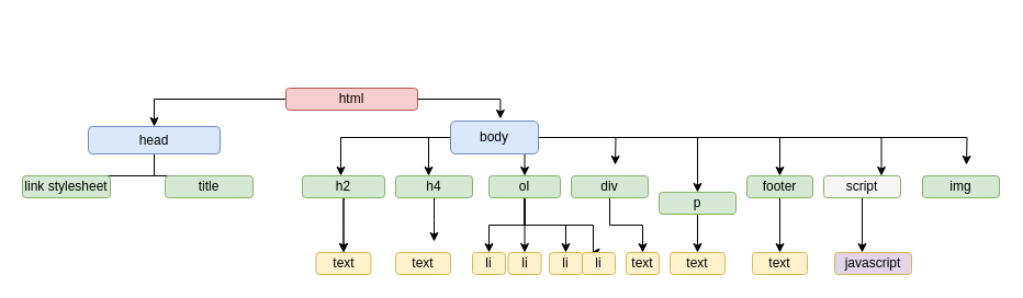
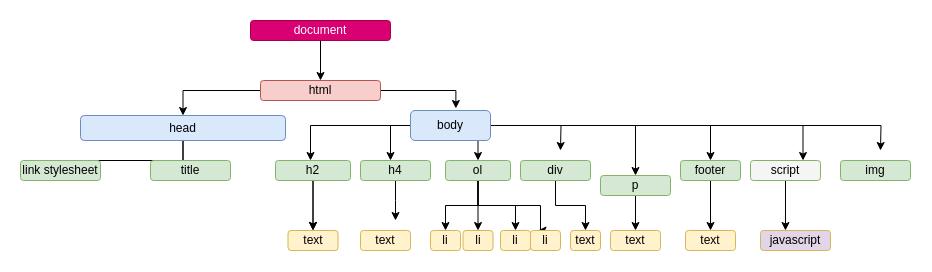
  <mxCell id="0" />
  <mxCell id="1" parent="0" />
+ <mxCell id="2" style="edgeStyle=orthogonalEdgeStyle;rounded=0;orthogonalLoop=1;jettySize=auto;html=1;exitX=0.5;exitY=1;exitDx=0;exitDy=0;" parent="1" source="3" target="6" edge="1"><mxGeometry relative="1" as="geometry" /></mxCell>
+ <mxCell id="3" value="document" style="rounded=1;whiteSpace=wrap;html=1;fillColor=#d80073;strokeColor=#A50040;fontColor=#ffffff;" parent="1" vertex="1"><mxGeometry x="250" y="20" width="140" height="20" as="geometry" /></mxCell>
  <mxCell id="4" style="edgeStyle=orthogonalEdgeStyle;rounded=0;orthogonalLoop=1;jettySize=auto;html=1;exitX=0;exitY=0.5;exitDx=0;exitDy=0;entryX=0.5;entryY=0;entryDx=0;entryDy=0;" parent="1" source="6" target="9" edge="1"><mxGeometry relative="1" as="geometry"><mxPoint x="140" y="90" as="targetPoint" /></mxGeometry></mxCell>
  <mxCell id="5" style="edgeStyle=orthogonalEdgeStyle;rounded=0;orthogonalLoop=1;jettySize=auto;html=1;entryX=0.567;entryY=-0.067;entryDx=0;entryDy=0;entryPerimeter=0;" parent="1" source="6" target="22" edge="1"><mxGeometry relative="1" as="geometry"><mxPoint x="480" y="90" as="targetPoint" /></mxGeometry></mxCell>
  <mxCell id="6" value="html" style="rounded=1;whiteSpace=wrap;html=1;fillColor=#f8cecc;strokeColor=#b85450;" parent="1" vertex="1"><mxGeometry x="260" y="80" width="120" height="20" as="geometry" /></mxCell>
  <mxCell id="7" style="edgeStyle=orthogonalEdgeStyle;rounded=0;orthogonalLoop=1;jettySize=auto;html=1;" parent="1" source="9" edge="1"><mxGeometry relative="1" as="geometry"><mxPoint x="80" y="170" as="targetPoint" /></mxGeometry></mxCell>
  <mxCell id="8" style="edgeStyle=orthogonalEdgeStyle;rounded=0;orthogonalLoop=1;jettySize=auto;html=1;" parent="1" source="9" edge="1"><mxGeometry relative="1" as="geometry"><mxPoint x="180" y="170" as="targetPoint" /></mxGeometry></mxCell>
- <mxCell id="9" value="head" style="rounded=1;whiteSpace=wrap;html=1;fillColor=#dae8fc;strokeColor=#6c8ebf;" parent="1" vertex="1"><mxGeometry x="80" y="115" width="120" height="25" as="geometry" /></mxCell>
+ <mxCell id="9" value="head" style="rounded=1;whiteSpace=wrap;html=1;fillColor=#dae8fc;strokeColor=#6c8ebf;" parent="1" vertex="1"><mxGeometry x="80" y="115" width="205" height="25" as="geometry" /></mxCell>
  <mxCell id="10" value="title" style="rounded=1;whiteSpace=wrap;html=1;fillColor=#d5e8d4;strokeColor=#82b366;" parent="1" vertex="1"><mxGeometry x="150" y="160" width="80" height="20" as="geometry" /></mxCell>
  <mxCell id="11" style="edgeStyle=orthogonalEdgeStyle;rounded=0;orthogonalLoop=1;jettySize=auto;html=1;entryX=0.5;entryY=0;entryDx=0;entryDy=0;" parent="1" source="13" edge="1"><mxGeometry relative="1" as="geometry"><mxPoint x="312.5" y="230" as="targetPoint" /></mxGeometry></mxCell>
  <mxCell id="12" style="edgeStyle=orthogonalEdgeStyle;rounded=0;orthogonalLoop=1;jettySize=auto;html=1;entryX=0.5;entryY=0;entryDx=0;entryDy=0;" parent="1" source="13" target="46" edge="1"><mxGeometry relative="1" as="geometry" /></mxCell>
  <mxCell id="13" value="h2" style="rounded=1;whiteSpace=wrap;html=1;fillColor=#d5e8d4;strokeColor=#82b366;" parent="1" vertex="1"><mxGeometry x="275" y="160" width="75" height="20" as="geometry" /></mxCell>
  <mxCell id="14" style="edgeStyle=orthogonalEdgeStyle;rounded=0;orthogonalLoop=1;jettySize=auto;html=1;" parent="1" source="22" edge="1"><mxGeometry relative="1" as="geometry"><mxPoint x="310" y="160" as="targetPoint" /><Array as="points"><mxPoint x="310" y="125" /></Array></mxGeometry></mxCell>
  <mxCell id="15" style="edgeStyle=orthogonalEdgeStyle;rounded=0;orthogonalLoop=1;jettySize=auto;html=1;" parent="1" source="22" edge="1"><mxGeometry relative="1" as="geometry"><mxPoint x="390" y="160" as="targetPoint" /></mxGeometry></mxCell>
  <mxCell id="16" style="edgeStyle=orthogonalEdgeStyle;rounded=0;orthogonalLoop=1;jettySize=auto;html=1;exitX=0.5;exitY=1;exitDx=0;exitDy=0;entryX=0.5;entryY=0;entryDx=0;entryDy=0;" parent="1" source="22" target="29" edge="1"><mxGeometry relative="1" as="geometry" /></mxCell>
  <mxCell id="17" style="edgeStyle=orthogonalEdgeStyle;rounded=0;orthogonalLoop=1;jettySize=auto;html=1;entryX=0.75;entryY=0;entryDx=0;entryDy=0;" parent="1" source="22" target="41" edge="1"><mxGeometry relative="1" as="geometry"><mxPoint x="810" y="125" as="targetPoint" /></mxGeometry></mxCell>
  <mxCell id="18" style="edgeStyle=orthogonalEdgeStyle;rounded=0;orthogonalLoop=1;jettySize=auto;html=1;entryX=0.5;entryY=0;entryDx=0;entryDy=0;" parent="1" source="22" target="39" edge="1"><mxGeometry relative="1" as="geometry" /></mxCell>
  <mxCell id="19" style="edgeStyle=orthogonalEdgeStyle;rounded=0;orthogonalLoop=1;jettySize=auto;html=1;entryX=0.5;entryY=0;entryDx=0;entryDy=0;" parent="1" source="22" target="33" edge="1"><mxGeometry relative="1" as="geometry" /></mxCell>
  <mxCell id="20" style="edgeStyle=orthogonalEdgeStyle;rounded=0;orthogonalLoop=1;jettySize=auto;html=1;" parent="1" source="22" edge="1"><mxGeometry relative="1" as="geometry"><mxPoint x="560" y="150" as="targetPoint" /></mxGeometry></mxCell>
  <mxCell id="21" style="edgeStyle=orthogonalEdgeStyle;rounded=0;orthogonalLoop=1;jettySize=auto;html=1;" parent="1" source="22" edge="1"><mxGeometry relative="1" as="geometry"><mxPoint x="880" y="150" as="targetPoint" /></mxGeometry></mxCell>
  <mxCell id="22" value="body" style="rounded=1;whiteSpace=wrap;html=1;fillColor=#dae8fc;strokeColor=#6c8ebf;" parent="1" vertex="1"><mxGeometry x="410" y="110" width="80" height="30" as="geometry" /></mxCell>
  <mxCell id="23" style="edgeStyle=orthogonalEdgeStyle;rounded=0;orthogonalLoop=1;jettySize=auto;html=1;" parent="1" source="24" edge="1"><mxGeometry relative="1" as="geometry"><mxPoint x="395" y="220" as="targetPoint" /></mxGeometry></mxCell>
  <mxCell id="24" value="h4" style="rounded=1;whiteSpace=wrap;html=1;fillColor=#d5e8d4;strokeColor=#82b366;" parent="1" vertex="1"><mxGeometry x="360" y="160" width="70" height="20" as="geometry" /></mxCell>
  <mxCell id="25" style="edgeStyle=orthogonalEdgeStyle;rounded=0;orthogonalLoop=1;jettySize=auto;html=1;entryX=0.5;entryY=0;entryDx=0;entryDy=0;" parent="1" source="29" target="36" edge="1"><mxGeometry relative="1" as="geometry" /></mxCell>
  <mxCell id="26" style="edgeStyle=orthogonalEdgeStyle;rounded=0;orthogonalLoop=1;jettySize=auto;html=1;" parent="1" source="29" target="34" edge="1"><mxGeometry relative="1" as="geometry" /></mxCell>
  <mxCell id="27" style="edgeStyle=orthogonalEdgeStyle;rounded=0;orthogonalLoop=1;jettySize=auto;html=1;entryX=0.5;entryY=0;entryDx=0;entryDy=0;" parent="1" source="29" target="35" edge="1"><mxGeometry relative="1" as="geometry"><Array as="points"><mxPoint x="478" y="205" /><mxPoint x="515" y="205" /></Array></mxGeometry></mxCell>
  <mxCell id="28" style="edgeStyle=orthogonalEdgeStyle;rounded=0;orthogonalLoop=1;jettySize=auto;html=1;entryX=0.25;entryY=0;entryDx=0;entryDy=0;" parent="1" source="29" target="37" edge="1"><mxGeometry relative="1" as="geometry"><Array as="points"><mxPoint x="478" y="205" /><mxPoint x="540" y="205" /><mxPoint x="540" y="230" /></Array></mxGeometry></mxCell>
  <mxCell id="29" value="ol" style="rounded=1;whiteSpace=wrap;html=1;fillColor=#d5e8d4;strokeColor=#82b366;" parent="1" vertex="1"><mxGeometry x="445" y="160" width="65" height="20" as="geometry" /></mxCell>
  <mxCell id="30" style="edgeStyle=orthogonalEdgeStyle;rounded=0;orthogonalLoop=1;jettySize=auto;html=1;entryX=0.5;entryY=0;entryDx=0;entryDy=0;" parent="1" source="31" target="49" edge="1"><mxGeometry relative="1" as="geometry" /></mxCell>
  <mxCell id="31" value="div" style="rounded=1;whiteSpace=wrap;html=1;fillColor=#d5e8d4;strokeColor=#82b366;" parent="1" vertex="1"><mxGeometry x="520" y="160" width="70" height="20" as="geometry" /></mxCell>
  <mxCell id="32" style="edgeStyle=orthogonalEdgeStyle;rounded=0;orthogonalLoop=1;jettySize=auto;html=1;entryX=0.5;entryY=0;entryDx=0;entryDy=0;" parent="1" source="33" target="44" edge="1"><mxGeometry relative="1" as="geometry" /></mxCell>
  <mxCell id="33" value="p" style="rounded=1;whiteSpace=wrap;html=1;fillColor=#d5e8d4;strokeColor=#82b366;" parent="1" vertex="1"><mxGeometry x="600" y="175" width="70" height="20" as="geometry" /></mxCell>
  <mxCell id="34" value="li" style="rounded=1;whiteSpace=wrap;html=1;fillColor=#fff2cc;strokeColor=#d6b656;" parent="1" vertex="1"><mxGeometry x="462.5" y="230" width="30" height="20" as="geometry" /></mxCell>
  <mxCell id="35" value="li" style="rounded=1;whiteSpace=wrap;html=1;fillColor=#fff2cc;strokeColor=#d6b656;" parent="1" vertex="1"><mxGeometry x="500" y="230" width="30" height="20" as="geometry" /></mxCell>
  <mxCell id="36" value="li" style="rounded=1;whiteSpace=wrap;html=1;fillColor=#fff2cc;strokeColor=#d6b656;" parent="1" vertex="1"><mxGeometry x="430" y="230" width="30" height="20" as="geometry" /></mxCell>
  <mxCell id="37" value="li" style="rounded=1;whiteSpace=wrap;html=1;fillColor=#fff2cc;strokeColor=#d6b656;" parent="1" vertex="1"><mxGeometry x="530" y="230" width="30" height="20" as="geometry" /></mxCell>
  <mxCell id="38" value="" style="edgeStyle=orthogonalEdgeStyle;rounded=0;orthogonalLoop=1;jettySize=auto;html=1;" parent="1" source="39" target="45" edge="1"><mxGeometry relative="1" as="geometry" /></mxCell>
  <mxCell id="39" value="footer" style="rounded=1;whiteSpace=wrap;html=1;fillColor=#d5e8d4;strokeColor=#82b366;" parent="1" vertex="1"><mxGeometry x="680" y="160" width="60" height="20" as="geometry" /></mxCell>
  <mxCell id="40" style="edgeStyle=orthogonalEdgeStyle;rounded=0;orthogonalLoop=1;jettySize=auto;html=1;entryX=0.357;entryY=0;entryDx=0;entryDy=0;entryPerimeter=0;" parent="1" source="41" target="42" edge="1"><mxGeometry relative="1" as="geometry" /></mxCell>
  <mxCell id="41" value="script" style="rounded=1;whiteSpace=wrap;html=1;fillColor=#f5f5f5;strokeColor=#82b366;" parent="1" vertex="1"><mxGeometry x="750" y="160" width="70" height="20" as="geometry" /></mxCell>
  <mxCell id="42" value="javascript" style="rounded=1;whiteSpace=wrap;html=1;fillColor=#e1d5e7;strokeColor=#d6b656;" parent="1" vertex="1"><mxGeometry x="760" y="230" width="70" height="20" as="geometry" /></mxCell>
  <mxCell id="43" value="text" style="rounded=1;whiteSpace=wrap;html=1;fillColor=#fff2cc;strokeColor=#d6b656;" parent="1" vertex="1"><mxGeometry x="360" y="230" width="50" height="20" as="geometry" /></mxCell>
  <mxCell id="44" value="text" style="rounded=1;whiteSpace=wrap;html=1;fillColor=#fff2cc;strokeColor=#d6b656;" parent="1" vertex="1"><mxGeometry x="610" y="230" width="50" height="20" as="geometry" /></mxCell>
  <mxCell id="45" value="text" style="rounded=1;whiteSpace=wrap;html=1;fillColor=#fff2cc;strokeColor=#d6b656;" parent="1" vertex="1"><mxGeometry x="685" y="230" width="50" height="20" as="geometry" /></mxCell>
  <mxCell id="46" value="text" style="rounded=1;whiteSpace=wrap;html=1;fillColor=#fff2cc;strokeColor=#d6b656;" parent="1" vertex="1"><mxGeometry x="287.5" y="230" width="50" height="20" as="geometry" /></mxCell>
  <mxCell id="47" value="link stylesheet" style="rounded=1;whiteSpace=wrap;html=1;fillColor=#d5e8d4;strokeColor=#82b366;" parent="1" vertex="1"><mxGeometry x="20" y="160" width="80" height="20" as="geometry" /></mxCell>
  <mxCell id="48" value="img" style="rounded=1;whiteSpace=wrap;html=1;fillColor=#d5e8d4;strokeColor=#82b366;" parent="1" vertex="1"><mxGeometry x="840" y="160" width="70" height="20" as="geometry" /></mxCell>
  <mxCell id="49" value="text" style="rounded=1;whiteSpace=wrap;html=1;fillColor=#fff2cc;strokeColor=#d6b656;" parent="1" vertex="1"><mxGeometry x="570" y="230" width="30" height="20" as="geometry" /></mxCell>
